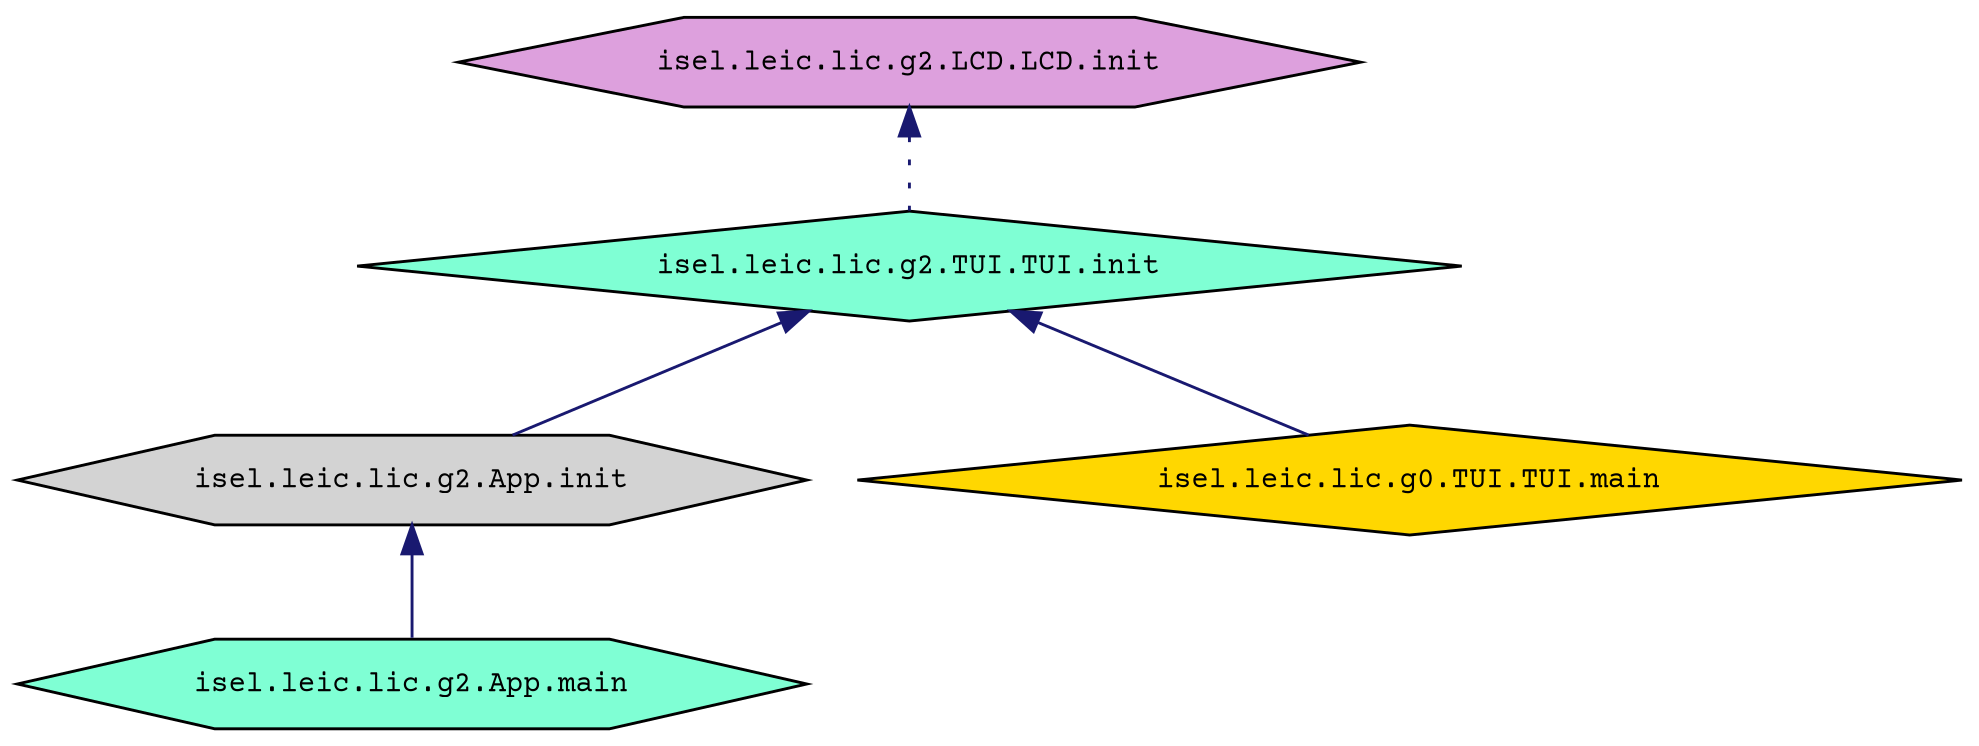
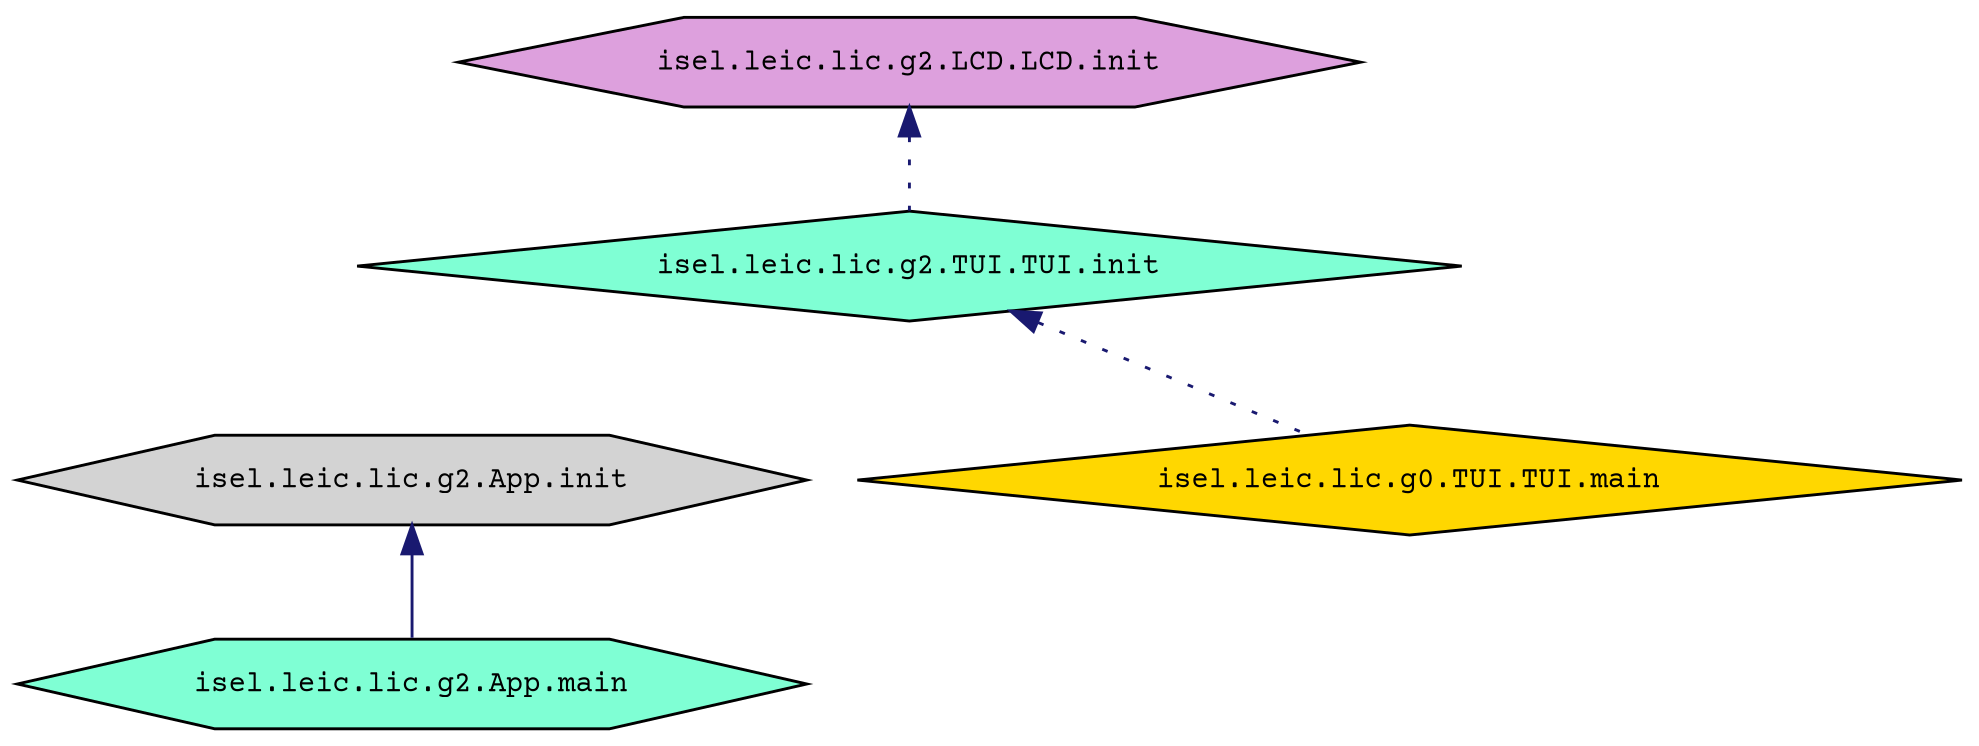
  digraph {
    fontname="Courier Prime"
    rankdir=TB
    node [color=black fillcolor=aquamarine fontname="Courier Prime" fontsize=10 shape=hexagon style=filled]
    edge [color=midnightblue dir=back fontname="Courier Prime" fontsize=10 labelfontname=Helvetica labelfontsize=10 style=dotted]
    n1 [fillcolor=plum fontcolor=black height=0.2 label="isel.leic.lic.g2.LCD.LCD.init" width=0.4]
    n2 [height=0.2 label="isel.leic.lic.g2.TUI.TUI.init" shape=diamond width=0.4]
    n3 [fillcolor=lightgrey height=0.2 label="isel.leic.lic.g2.App.init" width=0.4]
    n4 [fillcolor=gold height=0.2 label="isel.leic.lic.g0.TUI.TUI.main" shape=diamond width=0.4]
    n5 [height=0.2 label="isel.leic.lic.g2.App.main" width=0.4]
    n1 -> n2
-   n2 -> n3 [style=solid]
-   n2 -> n4 [style=solid]
+   n2 -> n4
    n3 -> n5 [style=solid]
  }
